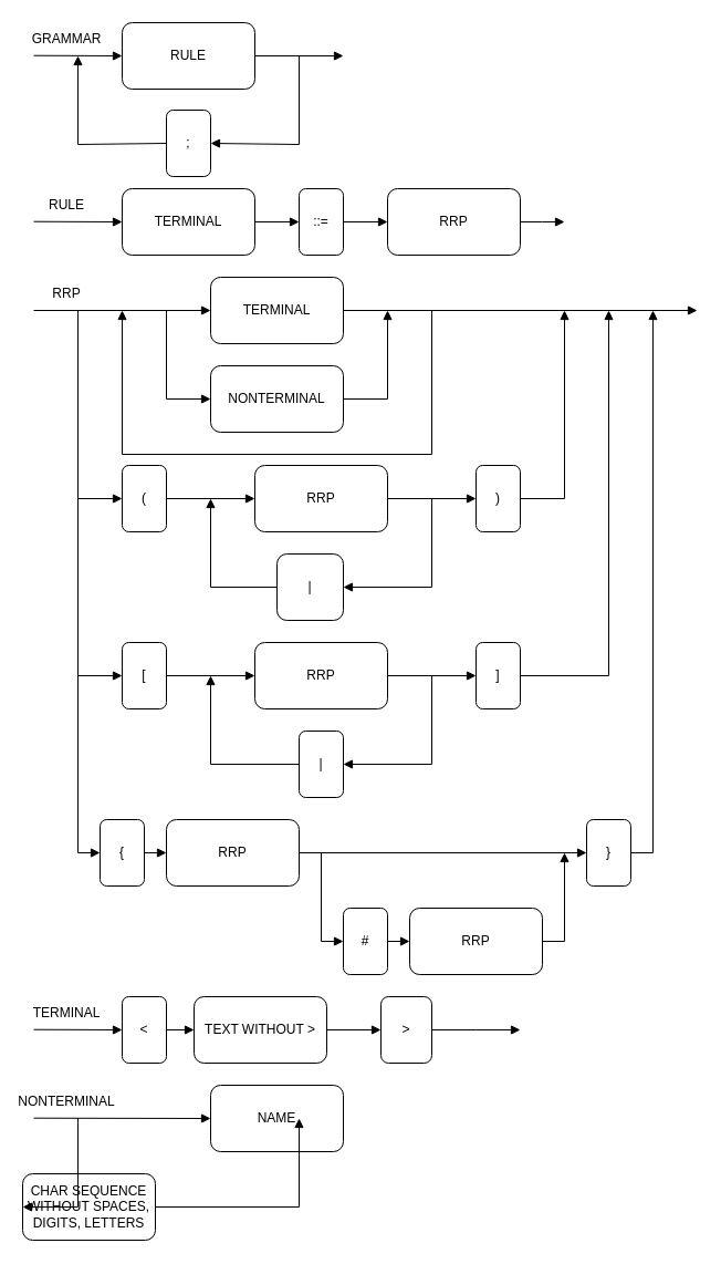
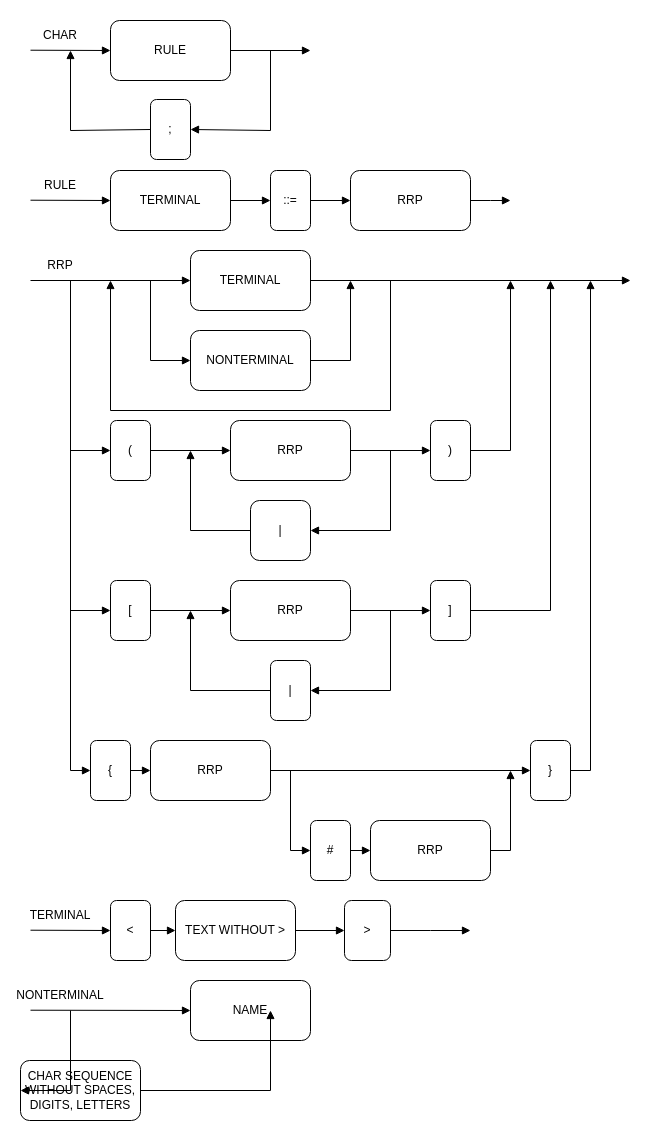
  <mxCell id="0" />
  <mxCell id="1" parent="0" />
  <mxCell id="2" value="RULE" style="rounded=1;whiteSpace=wrap;html=1;" vertex="1" parent="1"><mxGeometry x="110" y="20" width="120" height="60" as="geometry" /></mxCell>
  <mxCell id="3" value=";" style="rounded=1;whiteSpace=wrap;html=1;" vertex="1" parent="1"><mxGeometry x="150" y="99" width="40" height="60" as="geometry" /></mxCell>
  <mxCell id="4" value="" style="endArrow=block;endFill=1;html=1;rounded=0;" edge="1" parent="1"><mxGeometry width="160" relative="1" as="geometry"><mxPoint x="230" y="50" as="sourcePoint" /><mxPoint x="310" y="50" as="targetPoint" /></mxGeometry></mxCell>
  <mxCell id="5" value="" style="endArrow=block;endFill=1;html=1;rounded=0;entryX=0;entryY=0.5;entryDx=0;entryDy=0;" edge="1" parent="1" target="2"><mxGeometry width="160" relative="1" as="geometry"><mxPoint x="30" y="49.71" as="sourcePoint" /><mxPoint x="110" y="50" as="targetPoint" /></mxGeometry></mxCell>
  <mxCell id="6" value="" style="endArrow=block;endFill=1;html=1;rounded=0;entryX=1;entryY=0.5;entryDx=0;entryDy=0;" edge="1" parent="1" target="3"><mxGeometry width="160" relative="1" as="geometry"><mxPoint x="270" y="50" as="sourcePoint" /><mxPoint x="190" y="130" as="targetPoint" /><Array as="points"><mxPoint x="270" y="130" /></Array></mxGeometry></mxCell>
  <mxCell id="7" value="" style="endArrow=block;endFill=1;html=1;rounded=0;exitX=0;exitY=0.5;exitDx=0;exitDy=0;" edge="1" parent="1" source="3"><mxGeometry width="160" relative="1" as="geometry"><mxPoint x="150" y="130" as="sourcePoint" /><mxPoint x="70" y="50" as="targetPoint" /><Array as="points"><mxPoint x="70" y="130" /></Array></mxGeometry></mxCell>
- <mxCell id="8" value="GRAMMAR" style="text;html=1;strokeColor=none;fillColor=none;align=center;verticalAlign=middle;whiteSpace=wrap;rounded=0;" vertex="1" parent="1"><mxGeometry x="30" y="20" width="60" height="30" as="geometry" /></mxCell>
+ <mxCell id="8" value="CHAR" style="text;html=1;strokeColor=none;fillColor=none;align=center;verticalAlign=middle;whiteSpace=wrap;rounded=0;" vertex="1" parent="1"><mxGeometry x="30" y="20" width="60" height="30" as="geometry" /></mxCell>
  <mxCell id="9" value="TERMINAL" style="rounded=1;whiteSpace=wrap;html=1;" vertex="1" parent="1"><mxGeometry x="110" y="170" width="120" height="60" as="geometry" /></mxCell>
  <mxCell id="10" value="" style="endArrow=block;endFill=1;html=1;rounded=0;entryX=0;entryY=0.5;entryDx=0;entryDy=0;" edge="1" parent="1" target="9"><mxGeometry width="160" relative="1" as="geometry"><mxPoint x="30" y="199.71" as="sourcePoint" /><mxPoint x="110" y="200" as="targetPoint" /></mxGeometry></mxCell>
  <mxCell id="11" value="RULE" style="text;html=1;strokeColor=none;fillColor=none;align=center;verticalAlign=middle;whiteSpace=wrap;rounded=0;" vertex="1" parent="1"><mxGeometry x="30" y="170" width="60" height="30" as="geometry" /></mxCell>
  <mxCell id="12" value="" style="edgeStyle=orthogonalEdgeStyle;rounded=0;orthogonalLoop=1;jettySize=auto;html=1;endArrow=block;endFill=1;" edge="1" parent="1" source="13" target="15"><mxGeometry relative="1" as="geometry" /></mxCell>
  <mxCell id="13" value="::=" style="rounded=1;whiteSpace=wrap;html=1;" vertex="1" parent="1"><mxGeometry x="270" y="170" width="40" height="60" as="geometry" /></mxCell>
  <mxCell id="14" value="" style="endArrow=block;endFill=1;html=1;rounded=0;exitX=1;exitY=0.5;exitDx=0;exitDy=0;" edge="1" parent="1" source="9" target="13"><mxGeometry width="160" relative="1" as="geometry"><mxPoint x="240" y="10" as="sourcePoint" /><mxPoint x="320" y="10" as="targetPoint" /></mxGeometry></mxCell>
  <mxCell id="15" value="RRP" style="rounded=1;whiteSpace=wrap;html=1;" vertex="1" parent="1"><mxGeometry x="350" y="170" width="120" height="60" as="geometry" /></mxCell>
  <mxCell id="16" value="" style="edgeStyle=orthogonalEdgeStyle;rounded=0;orthogonalLoop=1;jettySize=auto;html=1;endArrow=block;endFill=1;exitX=1;exitY=0.5;exitDx=0;exitDy=0;" edge="1" parent="1" source="15"><mxGeometry relative="1" as="geometry"><mxPoint x="400" y="210" as="sourcePoint" /><mxPoint x="510" y="200" as="targetPoint" /></mxGeometry></mxCell>
  <mxCell id="17" value="TERMINAL" style="rounded=1;whiteSpace=wrap;html=1;" vertex="1" parent="1"><mxGeometry x="190" y="250" width="120" height="60" as="geometry" /></mxCell>
  <mxCell id="18" value="" style="endArrow=block;endFill=1;html=1;rounded=0;entryX=0;entryY=0.5;entryDx=0;entryDy=0;" edge="1" parent="1" target="17"><mxGeometry width="160" relative="1" as="geometry"><mxPoint x="30" y="280" as="sourcePoint" /><mxPoint x="150" y="280" as="targetPoint" /></mxGeometry></mxCell>
  <mxCell id="19" value="RRP" style="text;html=1;strokeColor=none;fillColor=none;align=center;verticalAlign=middle;whiteSpace=wrap;rounded=0;" vertex="1" parent="1"><mxGeometry x="30" y="250" width="60" height="30" as="geometry" /></mxCell>
  <mxCell id="20" value="NONTERMINAL" style="rounded=1;whiteSpace=wrap;html=1;" vertex="1" parent="1"><mxGeometry x="190" y="330" width="120" height="60" as="geometry" /></mxCell>
  <mxCell id="21" value="" style="endArrow=block;endFill=1;html=1;rounded=0;entryX=0;entryY=0.5;entryDx=0;entryDy=0;" edge="1" parent="1" target="20"><mxGeometry width="160" relative="1" as="geometry"><mxPoint x="150" y="280" as="sourcePoint" /><mxPoint x="200" y="290" as="targetPoint" /><Array as="points"><mxPoint x="150" y="360" /></Array></mxGeometry></mxCell>
  <mxCell id="22" value="" style="endArrow=block;endFill=1;html=1;rounded=0;exitX=1;exitY=0.5;exitDx=0;exitDy=0;" edge="1" parent="1" source="17"><mxGeometry width="160" relative="1" as="geometry"><mxPoint x="310" y="279.43" as="sourcePoint" /><mxPoint x="110" y="280" as="targetPoint" /><Array as="points"><mxPoint x="390" y="280" /><mxPoint x="390" y="410" /><mxPoint x="110" y="410" /></Array></mxGeometry></mxCell>
  <mxCell id="23" value="" style="endArrow=block;endFill=1;html=1;rounded=0;exitX=1;exitY=0.5;exitDx=0;exitDy=0;" edge="1" parent="1" source="17"><mxGeometry width="160" relative="1" as="geometry"><mxPoint x="404" y="280" as="sourcePoint" /><mxPoint x="630" y="280" as="targetPoint" /></mxGeometry></mxCell>
  <mxCell id="24" value="" style="endArrow=block;endFill=1;html=1;rounded=0;entryX=0;entryY=0.5;entryDx=0;entryDy=0;" edge="1" parent="1" target="50"><mxGeometry width="160" relative="1" as="geometry"><mxPoint x="70" y="280" as="sourcePoint" /><mxPoint x="120" y="450" as="targetPoint" /><Array as="points"><mxPoint x="70" y="450" /></Array></mxGeometry></mxCell>
  <mxCell id="25" value="RRP" style="rounded=1;whiteSpace=wrap;html=1;" vertex="1" parent="1"><mxGeometry x="230" y="420" width="120" height="60" as="geometry" /></mxCell>
  <mxCell id="26" value="" style="endArrow=block;endFill=1;html=1;rounded=0;exitX=1;exitY=0.5;exitDx=0;exitDy=0;" edge="1" parent="1" source="51"><mxGeometry width="160" relative="1" as="geometry"><mxPoint x="530" y="450" as="sourcePoint" /><mxPoint x="510" y="280" as="targetPoint" /><Array as="points"><mxPoint x="510" y="450" /></Array></mxGeometry></mxCell>
  <mxCell id="27" value="" style="endArrow=block;endFill=1;html=1;rounded=0;entryX=1;entryY=0.5;entryDx=0;entryDy=0;exitX=1;exitY=0.5;exitDx=0;exitDy=0;" edge="1" parent="1" source="25" target="28"><mxGeometry width="160" relative="1" as="geometry"><mxPoint x="530" y="450" as="sourcePoint" /><mxPoint x="400" y="250" as="targetPoint" /><Array as="points"><mxPoint x="390" y="450" /><mxPoint x="390" y="530" /></Array></mxGeometry></mxCell>
  <mxCell id="28" value="|" style="rounded=1;whiteSpace=wrap;html=1;" vertex="1" parent="1"><mxGeometry x="250" y="500" width="60" height="60" as="geometry" /></mxCell>
  <mxCell id="29" value="" style="endArrow=block;endFill=1;html=1;rounded=0;exitX=0;exitY=0.5;exitDx=0;exitDy=0;" edge="1" parent="1" source="28"><mxGeometry width="160" relative="1" as="geometry"><mxPoint x="160" y="250" as="sourcePoint" /><mxPoint x="190" y="450" as="targetPoint" /><Array as="points"><mxPoint x="190" y="530" /></Array></mxGeometry></mxCell>
  <mxCell id="30" value="" style="endArrow=block;endFill=1;html=1;rounded=0;entryX=0;entryY=0.5;entryDx=0;entryDy=0;" edge="1" parent="1" target="31"><mxGeometry width="160" relative="1" as="geometry"><mxPoint x="70" y="280" as="sourcePoint" /><mxPoint x="110" y="650" as="targetPoint" /><Array as="points"><mxPoint x="70" y="610" /></Array></mxGeometry></mxCell>
  <mxCell id="31" value="[" style="rounded=1;whiteSpace=wrap;html=1;" vertex="1" parent="1"><mxGeometry x="110" y="580" width="40" height="60" as="geometry" /></mxCell>
  <mxCell id="32" value="RRP" style="rounded=1;whiteSpace=wrap;html=1;" vertex="1" parent="1"><mxGeometry x="230" y="580" width="120" height="60" as="geometry" /></mxCell>
  <mxCell id="33" value="" style="endArrow=block;endFill=1;html=1;rounded=0;entryX=0;entryY=0.5;entryDx=0;entryDy=0;exitX=1;exitY=0.5;exitDx=0;exitDy=0;" edge="1" parent="1" source="31" target="32"><mxGeometry width="160" relative="1" as="geometry"><mxPoint x="230" y="610" as="sourcePoint" /><mxPoint x="270" y="609.71" as="targetPoint" /></mxGeometry></mxCell>
  <mxCell id="34" value="]" style="rounded=1;whiteSpace=wrap;html=1;" vertex="1" parent="1"><mxGeometry x="430" y="580" width="40" height="60" as="geometry" /></mxCell>
  <mxCell id="35" value="" style="endArrow=block;endFill=1;html=1;rounded=0;entryX=0;entryY=0.5;entryDx=0;entryDy=0;exitX=1;exitY=0.5;exitDx=0;exitDy=0;" edge="1" parent="1" target="34" source="32"><mxGeometry width="160" relative="1" as="geometry"><mxPoint x="390" y="610" as="sourcePoint" /><mxPoint x="430" y="609.71" as="targetPoint" /></mxGeometry></mxCell>
  <mxCell id="36" value="|" style="rounded=1;whiteSpace=wrap;html=1;" vertex="1" parent="1"><mxGeometry x="270" y="660" width="40" height="60" as="geometry" /></mxCell>
  <mxCell id="37" value="" style="endArrow=block;endFill=1;html=1;rounded=0;exitX=0;exitY=0.5;exitDx=0;exitDy=0;" edge="1" parent="1"><mxGeometry width="160" relative="1" as="geometry"><mxPoint x="270" y="690" as="sourcePoint" /><mxPoint x="190" y="610" as="targetPoint" /><Array as="points"><mxPoint x="190" y="690" /></Array></mxGeometry></mxCell>
  <mxCell id="38" value="" style="endArrow=block;endFill=1;html=1;rounded=0;entryX=1;entryY=0.5;entryDx=0;entryDy=0;" edge="1" parent="1" target="36"><mxGeometry width="160" relative="1" as="geometry"><mxPoint x="390" y="610" as="sourcePoint" /><mxPoint x="260" y="620" as="targetPoint" /><Array as="points"><mxPoint x="390" y="690" /></Array></mxGeometry></mxCell>
  <mxCell id="39" value="" style="endArrow=block;endFill=1;html=1;rounded=0;exitX=1;exitY=0.5;exitDx=0;exitDy=0;" edge="1" parent="1" source="34"><mxGeometry width="160" relative="1" as="geometry"><mxPoint x="550" y="649.71" as="sourcePoint" /><mxPoint x="550" y="280" as="targetPoint" /><Array as="points"><mxPoint x="550" y="610" /></Array></mxGeometry></mxCell>
  <mxCell id="40" value="" style="endArrow=block;endFill=1;html=1;rounded=0;exitX=1;exitY=0.5;exitDx=0;exitDy=0;" edge="1" parent="1" source="20"><mxGeometry width="160" relative="1" as="geometry"><mxPoint x="160" y="290" as="sourcePoint" /><mxPoint x="350" y="280" as="targetPoint" /><Array as="points"><mxPoint x="350" y="360" /></Array></mxGeometry></mxCell>
  <mxCell id="41" value="" style="endArrow=block;endFill=1;html=1;rounded=0;entryX=0;entryY=0.5;entryDx=0;entryDy=0;" edge="1" parent="1" target="42"><mxGeometry width="160" relative="1" as="geometry"><mxPoint x="70" y="280" as="sourcePoint" /><mxPoint x="90" y="770" as="targetPoint" /><Array as="points"><mxPoint x="70" y="770" /></Array></mxGeometry></mxCell>
  <mxCell id="42" value="{" style="rounded=1;whiteSpace=wrap;html=1;" vertex="1" parent="1"><mxGeometry x="90" y="740" width="40" height="60" as="geometry" /></mxCell>
  <mxCell id="43" value="RRP" style="rounded=1;whiteSpace=wrap;html=1;" vertex="1" parent="1"><mxGeometry x="150" y="740" width="120" height="60" as="geometry" /></mxCell>
  <mxCell id="44" value="" style="endArrow=block;endFill=1;html=1;rounded=0;entryX=0;entryY=0.5;entryDx=0;entryDy=0;exitX=1;exitY=0.5;exitDx=0;exitDy=0;" edge="1" parent="1" target="43" source="42"><mxGeometry width="160" relative="1" as="geometry"><mxPoint x="230" y="770" as="sourcePoint" /><mxPoint x="270" y="769.71" as="targetPoint" /></mxGeometry></mxCell>
  <mxCell id="45" value="}" style="rounded=1;whiteSpace=wrap;html=1;" vertex="1" parent="1"><mxGeometry x="530" y="740" width="40" height="60" as="geometry" /></mxCell>
  <mxCell id="46" value="" style="endArrow=block;endFill=1;html=1;rounded=0;entryX=0;entryY=0.5;entryDx=0;entryDy=0;exitX=1;exitY=0.5;exitDx=0;exitDy=0;" edge="1" parent="1" source="43" target="45"><mxGeometry width="160" relative="1" as="geometry"><mxPoint x="390" y="770" as="sourcePoint" /><mxPoint x="430" y="769.71" as="targetPoint" /></mxGeometry></mxCell>
  <mxCell id="47" value="RRP" style="rounded=1;whiteSpace=wrap;html=1;" vertex="1" parent="1"><mxGeometry x="370" y="820" width="120" height="60" as="geometry" /></mxCell>
  <mxCell id="48" value="" style="endArrow=block;endFill=1;html=1;rounded=0;exitX=1;exitY=0.5;exitDx=0;exitDy=0;" edge="1" parent="1" source="45"><mxGeometry width="160" relative="1" as="geometry"><mxPoint x="690" y="770" as="sourcePoint" /><mxPoint x="590" y="280" as="targetPoint" /><Array as="points"><mxPoint x="590" y="770" /></Array></mxGeometry></mxCell>
  <mxCell id="49" value="#" style="rounded=1;whiteSpace=wrap;html=1;" vertex="1" parent="1"><mxGeometry x="310" y="820" width="40" height="60" as="geometry" /></mxCell>
  <mxCell id="50" value="(" style="rounded=1;whiteSpace=wrap;html=1;" vertex="1" parent="1"><mxGeometry x="110" y="420" width="40" height="60" as="geometry" /></mxCell>
  <mxCell id="51" value=")" style="rounded=1;whiteSpace=wrap;html=1;" vertex="1" parent="1"><mxGeometry x="430" y="420" width="40" height="60" as="geometry" /></mxCell>
  <mxCell id="52" value="" style="endArrow=block;endFill=1;html=1;rounded=0;entryX=0;entryY=0.5;entryDx=0;entryDy=0;exitX=1;exitY=0.5;exitDx=0;exitDy=0;" edge="1" parent="1" source="50" target="25"><mxGeometry width="160" relative="1" as="geometry"><mxPoint x="270" y="490" as="sourcePoint" /><mxPoint x="310" y="490" as="targetPoint" /></mxGeometry></mxCell>
  <mxCell id="53" value="" style="endArrow=block;endFill=1;html=1;rounded=0;entryX=0;entryY=0.5;entryDx=0;entryDy=0;exitX=1;exitY=0.5;exitDx=0;exitDy=0;" edge="1" parent="1" source="25" target="51"><mxGeometry width="160" relative="1" as="geometry"><mxPoint x="286" y="452" as="sourcePoint" /><mxPoint x="306" y="452" as="targetPoint" /></mxGeometry></mxCell>
  <mxCell id="54" value="" style="endArrow=block;endFill=1;html=1;rounded=0;entryX=0;entryY=0.5;entryDx=0;entryDy=0;exitX=1;exitY=0.5;exitDx=0;exitDy=0;" edge="1" parent="1" source="49" target="47"><mxGeometry width="160" relative="1" as="geometry"><mxPoint x="200" y="620" as="sourcePoint" /><mxPoint x="240" y="620" as="targetPoint" /></mxGeometry></mxCell>
  <mxCell id="55" value="" style="endArrow=block;endFill=1;html=1;rounded=0;exitX=1;exitY=0.5;exitDx=0;exitDy=0;entryX=0;entryY=0.5;entryDx=0;entryDy=0;" edge="1" parent="1" source="43" target="49"><mxGeometry width="160" relative="1" as="geometry"><mxPoint x="160" y="780" as="sourcePoint" /><mxPoint x="350" y="850" as="targetPoint" /><Array as="points"><mxPoint x="290" y="770" /><mxPoint x="290" y="850" /></Array></mxGeometry></mxCell>
  <mxCell id="56" value="" style="endArrow=block;endFill=1;html=1;rounded=0;exitX=1;exitY=0.5;exitDx=0;exitDy=0;" edge="1" parent="1" source="47"><mxGeometry width="160" relative="1" as="geometry"><mxPoint x="400" y="860" as="sourcePoint" /><mxPoint x="510" y="770" as="targetPoint" /><Array as="points"><mxPoint x="510" y="850" /></Array></mxGeometry></mxCell>
  <mxCell id="57" value="&amp;lt;" style="rounded=1;whiteSpace=wrap;html=1;" vertex="1" parent="1"><mxGeometry x="110" y="900" width="40" height="60" as="geometry" /></mxCell>
  <mxCell id="58" value="" style="endArrow=block;endFill=1;html=1;rounded=0;entryX=0;entryY=0.5;entryDx=0;entryDy=0;" edge="1" parent="1" target="57"><mxGeometry width="160" relative="1" as="geometry"><mxPoint x="30" y="929.71" as="sourcePoint" /><mxPoint x="110" y="930" as="targetPoint" /></mxGeometry></mxCell>
  <mxCell id="59" value="TERMINAL" style="text;html=1;strokeColor=none;fillColor=none;align=center;verticalAlign=middle;whiteSpace=wrap;rounded=0;" vertex="1" parent="1"><mxGeometry x="30" y="900" width="60" height="30" as="geometry" /></mxCell>
  <mxCell id="60" value="" style="edgeStyle=orthogonalEdgeStyle;rounded=0;orthogonalLoop=1;jettySize=auto;html=1;endArrow=block;endFill=1;" edge="1" parent="1" source="61" target="63"><mxGeometry relative="1" as="geometry" /></mxCell>
  <mxCell id="61" value="TEXT WITHOUT &amp;gt;" style="rounded=1;whiteSpace=wrap;html=1;" vertex="1" parent="1"><mxGeometry x="175" y="900" width="120" height="60" as="geometry" /></mxCell>
  <mxCell id="62" value="" style="endArrow=block;endFill=1;html=1;rounded=0;exitX=1;exitY=0.5;exitDx=0;exitDy=0;" edge="1" parent="1" source="57" target="61"><mxGeometry width="160" relative="1" as="geometry"><mxPoint x="240" y="740" as="sourcePoint" /><mxPoint x="320" y="740" as="targetPoint" /></mxGeometry></mxCell>
  <mxCell id="63" value="&amp;gt;" style="rounded=1;whiteSpace=wrap;html=1;" vertex="1" parent="1"><mxGeometry x="344" y="900" width="46" height="60" as="geometry" /></mxCell>
  <mxCell id="64" value="" style="edgeStyle=orthogonalEdgeStyle;rounded=0;orthogonalLoop=1;jettySize=auto;html=1;endArrow=block;endFill=1;exitX=1;exitY=0.5;exitDx=0;exitDy=0;" edge="1" parent="1" source="63"><mxGeometry relative="1" as="geometry"><mxPoint x="400" y="940" as="sourcePoint" /><mxPoint x="470" y="930" as="targetPoint" /></mxGeometry></mxCell>
  <mxCell id="65" value="" style="endArrow=block;endFill=1;html=1;rounded=0;entryX=0;entryY=0.5;entryDx=0;entryDy=0;" edge="1" parent="1" target="67"><mxGeometry width="160" relative="1" as="geometry"><mxPoint x="30" y="1009.71" as="sourcePoint" /><mxPoint x="110" y="1010" as="targetPoint" /></mxGeometry></mxCell>
  <mxCell id="66" value="NONTERMINAL" style="text;html=1;strokeColor=none;fillColor=none;align=center;verticalAlign=middle;whiteSpace=wrap;rounded=0;" vertex="1" parent="1"><mxGeometry x="30" y="980" width="60" height="30" as="geometry" /></mxCell>
  <mxCell id="67" value="NAME" style="rounded=1;whiteSpace=wrap;html=1;" vertex="1" parent="1"><mxGeometry x="190" y="980" width="120" height="60" as="geometry" /></mxCell>
  <mxCell id="68" value="" style="edgeStyle=orthogonalEdgeStyle;rounded=0;orthogonalLoop=1;jettySize=auto;html=1;endArrow=block;endFill=1;exitX=1;exitY=0.5;exitDx=0;exitDy=0;" edge="1" parent="1" source="67"><mxGeometry relative="1" as="geometry"><mxPoint x="390" y="1010" as="sourcePoint" /><mxPoint x="310" y="1010" as="targetPoint" /></mxGeometry></mxCell>
  <mxCell id="69" value="CHAR SEQUENCE WITHOUT SPACES, DIGITS, LETTERS" style="rounded=1;whiteSpace=wrap;html=1;" vertex="1" parent="1"><mxGeometry x="20" y="1060" width="120" height="60" as="geometry" /></mxCell>
  <mxCell id="70" value="" style="endArrow=block;endFill=1;html=1;rounded=0;entryX=0;entryY=0.5;entryDx=0;entryDy=0;" edge="1" parent="1" target="69"><mxGeometry width="160" relative="1" as="geometry"><mxPoint x="70" y="1010" as="sourcePoint" /><mxPoint x="160" y="940" as="targetPoint" /><Array as="points"><mxPoint x="70" y="1090" /></Array></mxGeometry></mxCell>
  <mxCell id="71" value="" style="endArrow=block;endFill=1;html=1;rounded=0;exitX=1;exitY=0.5;exitDx=0;exitDy=0;" edge="1" parent="1" source="69"><mxGeometry width="160" relative="1" as="geometry"><mxPoint x="120" y="1020" as="sourcePoint" /><mxPoint x="270" y="1010" as="targetPoint" /><Array as="points"><mxPoint x="270" y="1090" /></Array></mxGeometry></mxCell>
